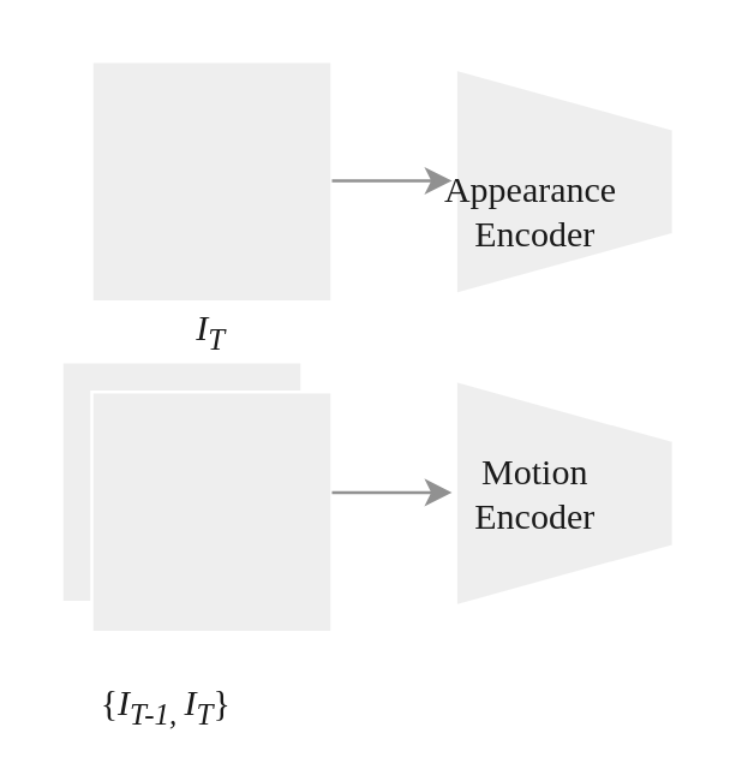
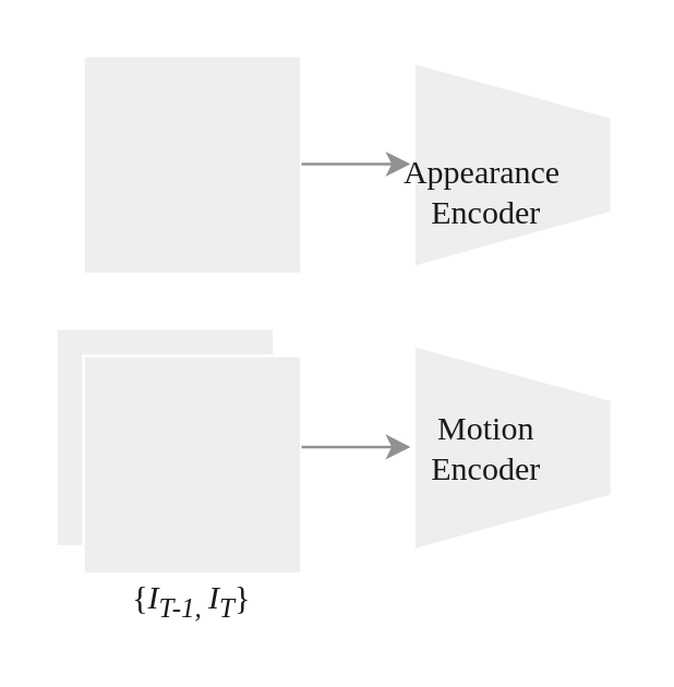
  <mxCell id="0" />
  <mxCell id="1" parent="0" />
  <mxCell id="2" value="" style="whiteSpace=wrap;html=1;aspect=fixed;strokeColor=#FFFFFF;fontColor=#1A1A1A;fillColor=#EEEEEE;shadow=0;" vertex="1" parent="1"><mxGeometry x="30" y="20" width="80" height="80" as="geometry" /></mxCell>
  <mxCell id="3" value="" style="whiteSpace=wrap;html=1;aspect=fixed;strokeColor=#FFFFFF;fontColor=#1A1A1A;fillColor=#EEEEEE;shadow=0;" vertex="1" parent="1"><mxGeometry x="20" y="120" width="80" height="80" as="geometry" /></mxCell>
  <mxCell id="4" value="" style="whiteSpace=wrap;html=1;aspect=fixed;strokeColor=#FFFFFF;fontColor=#1A1A1A;fillColor=#EEEEEE;shadow=0;" vertex="1" parent="1"><mxGeometry x="30" y="130" width="80" height="80" as="geometry" /></mxCell>
- <mxCell id="5" value="&lt;i&gt;&lt;font face=&quot;Times New Roman&quot;&gt;I&lt;sub&gt;T&lt;/sub&gt;&lt;/font&gt;&lt;/i&gt;" style="text;strokeColor=none;align=center;fillColor=none;html=1;verticalAlign=middle;whiteSpace=wrap;rounded=0;fontColor=#1A1A1A;" vertex="1" parent="1"><mxGeometry x="60" y="100" width="20" height="20" as="geometry" /></mxCell>
- <mxCell id="6" value="&lt;font face=&quot;Times New Roman&quot;&gt;{&lt;i&gt;I&lt;/i&gt;&lt;sub style=&quot;font-style: italic;&quot;&gt;T-1,&amp;nbsp;&lt;/sub&gt;&lt;i&gt;I&lt;/i&gt;&lt;sub style=&quot;font-style: italic;&quot;&gt;T&lt;/sub&gt;}&lt;/font&gt;" style="text;strokeColor=none;align=center;fillColor=none;html=1;verticalAlign=middle;whiteSpace=wrap;rounded=0;fontColor=#1A1A1A;" vertex="1" parent="1"><mxGeometry x="30" y="225" width="50" height="20" as="geometry" /></mxCell>
+ <mxCell id="6" value="&lt;font face=&quot;Times New Roman&quot;&gt;{&lt;i&gt;I&lt;/i&gt;&lt;sub style=&quot;font-style: italic;&quot;&gt;T-1,&amp;nbsp;&lt;/sub&gt;&lt;i&gt;I&lt;/i&gt;&lt;sub style=&quot;font-style: italic;&quot;&gt;T&lt;/sub&gt;}&lt;/font&gt;" style="text;strokeColor=none;align=center;fillColor=none;html=1;verticalAlign=middle;whiteSpace=wrap;rounded=0;fontColor=#1A1A1A;" vertex="1" parent="1"><mxGeometry x="45" y="210" width="50" height="20" as="geometry" /></mxCell>
  <mxCell id="7" value="" style="endArrow=classic;html=1;rounded=0;strokeColor=#919191;fontColor=#FFFFFF;exitX=1;exitY=0.5;exitDx=0;exitDy=0;" edge="1" parent="1"><mxGeometry width="50" height="50" relative="1" as="geometry"><mxPoint x="110" y="59.7" as="sourcePoint" /><mxPoint x="150" y="59.7" as="targetPoint" /></mxGeometry></mxCell>
  <mxCell id="8" value="" style="shape=trapezoid;perimeter=trapezoidPerimeter;whiteSpace=wrap;html=1;fixedSize=1;strokeColor=#FFFFFF;fontColor=#1A1A1A;fillColor=#EEEEEE;rotation=90;" vertex="1" parent="1"><mxGeometry x="150" y="23.75" width="75" height="72.5" as="geometry" /></mxCell>
  <mxCell id="9" value="&lt;font face=&quot;Times New Roman&quot;&gt;Appearance&amp;nbsp;&lt;br&gt;Encoder&lt;br&gt;&lt;/font&gt;" style="text;strokeColor=none;align=center;fillColor=none;html=1;verticalAlign=middle;whiteSpace=wrap;rounded=0;fontColor=#1A1A1A;" vertex="1" parent="1"><mxGeometry x="152.5" y="60" width="50" height="20" as="geometry" /></mxCell>
  <mxCell id="10" value="" style="endArrow=classic;html=1;rounded=0;strokeColor=#919191;fontColor=#FFFFFF;exitX=1;exitY=0.5;exitDx=0;exitDy=0;" edge="1" parent="1"><mxGeometry width="50" height="50" relative="1" as="geometry"><mxPoint x="110" y="163.45" as="sourcePoint" /><mxPoint x="150" y="163.45" as="targetPoint" /></mxGeometry></mxCell>
  <mxCell id="11" value="" style="shape=trapezoid;perimeter=trapezoidPerimeter;whiteSpace=wrap;html=1;fixedSize=1;strokeColor=#FFFFFF;fontColor=#1A1A1A;fillColor=#EEEEEE;rotation=90;" vertex="1" parent="1"><mxGeometry x="150" y="127.5" width="75" height="72.5" as="geometry" /></mxCell>
  <mxCell id="12" value="&lt;font face=&quot;Times New Roman&quot;&gt;Motion&lt;br&gt;Encoder&lt;br&gt;&lt;/font&gt;" style="text;strokeColor=none;align=center;fillColor=none;html=1;verticalAlign=middle;whiteSpace=wrap;rounded=0;fontColor=#1A1A1A;" vertex="1" parent="1"><mxGeometry x="152.5" y="153.75" width="50" height="20" as="geometry" /></mxCell>
